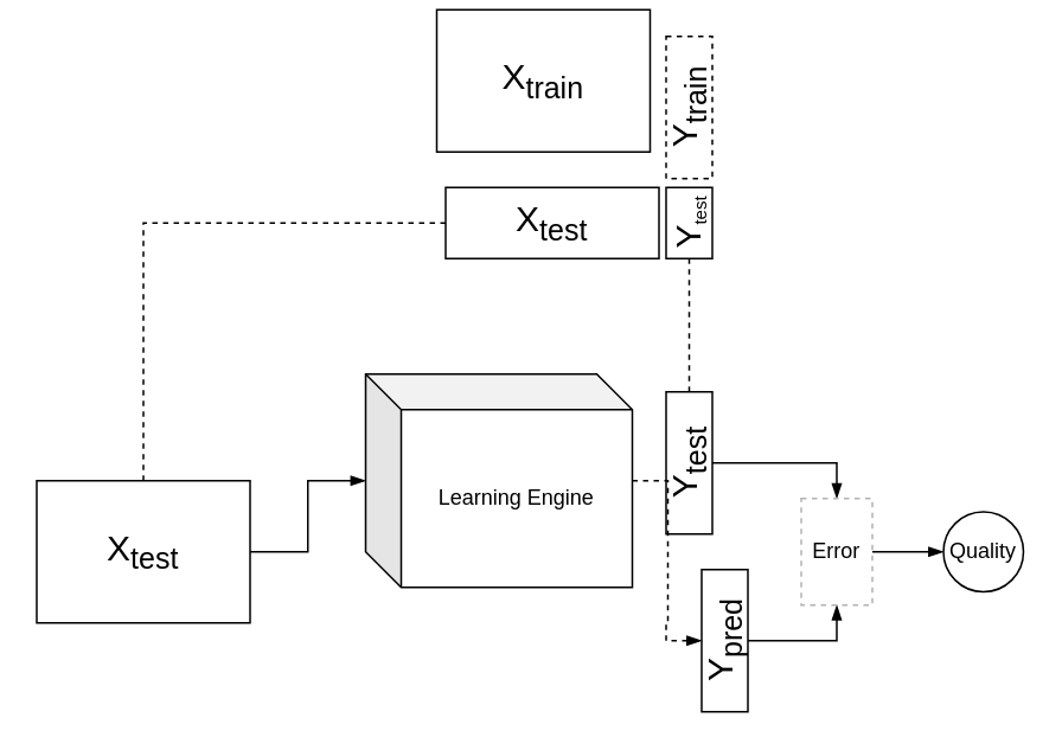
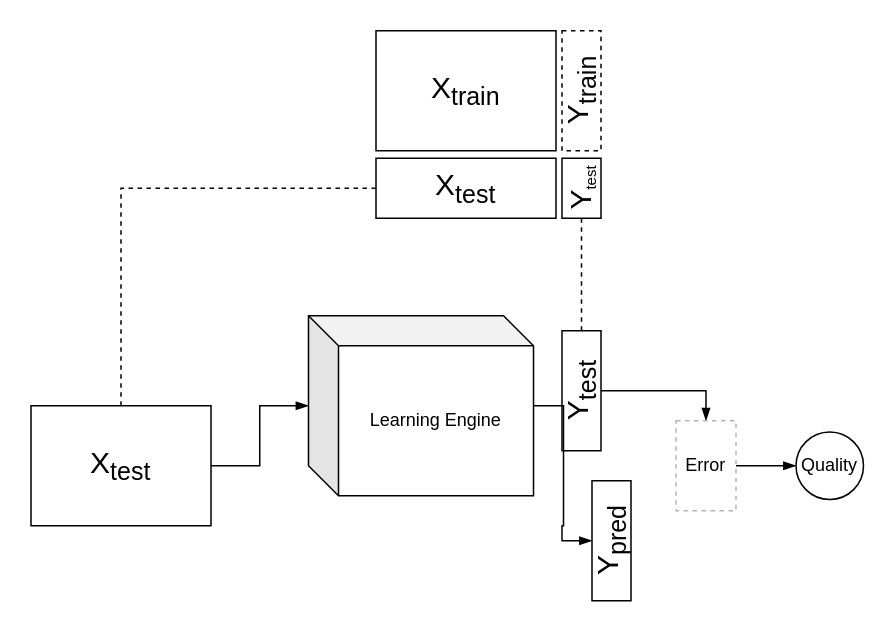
  <mxCell id="0" />
  <mxCell id="1" parent="0" />
  <mxCell id="2" style="edgeStyle=orthogonalEdgeStyle;rounded=0;orthogonalLoop=1;jettySize=auto;html=1;exitX=0;exitY=0.5;exitDx=0;exitDy=0;entryX=0.5;entryY=0;entryDx=0;entryDy=0;endArrow=none;endFill=0;dashed=1;" parent="1" source="4" target="11" edge="1"><mxGeometry relative="1" as="geometry" /></mxCell>
- <mxCell id="3" value="&lt;font style=&quot;font-size: 20px&quot;&gt;X&lt;sub&gt;train&lt;/sub&gt;&lt;/font&gt;" style="rounded=0;whiteSpace=wrap;html=1;fillColor=none;" parent="1" vertex="1"><mxGeometry x="245" y="5" width="120" height="80" as="geometry" /></mxCell>
+ <mxCell id="3" value="&lt;font style=&quot;font-size: 20px&quot;&gt;X&lt;sub&gt;train&lt;/sub&gt;&lt;/font&gt;" style="rounded=0;whiteSpace=wrap;html=1;fillColor=none;" parent="1" vertex="1"><mxGeometry x="250" y="20" width="120" height="80" as="geometry" /></mxCell>
  <mxCell id="4" value="&lt;font style=&quot;font-size: 20px&quot;&gt;X&lt;sub&gt;test&lt;/sub&gt;&lt;/font&gt;" style="rounded=0;whiteSpace=wrap;html=1;fillColor=none;" parent="1" vertex="1"><mxGeometry x="250" y="105" width="120" height="40" as="geometry" /></mxCell>
  <mxCell id="5" value="&lt;font style=&quot;font-size: 20px&quot;&gt;Y&lt;sub&gt;train&lt;/sub&gt;&lt;/font&gt;" style="rounded=0;whiteSpace=wrap;html=1;horizontal=0;fillColor=none;dashed=1;" parent="1" vertex="1"><mxGeometry x="374" y="20" width="26" height="80" as="geometry" /></mxCell>
  <mxCell id="6" style="edgeStyle=orthogonalEdgeStyle;rounded=0;orthogonalLoop=1;jettySize=auto;html=1;exitX=0.5;exitY=1;exitDx=0;exitDy=0;entryX=0.5;entryY=0;entryDx=0;entryDy=0;dashed=1;endArrow=none;endFill=0;" parent="1" source="7" target="15" edge="1"><mxGeometry relative="1" as="geometry" /></mxCell>
  <mxCell id="7" value="&lt;font style=&quot;font-size: 20px&quot;&gt;Y&lt;/font&gt;&lt;sub&gt;test&lt;/sub&gt;" style="rounded=0;whiteSpace=wrap;html=1;horizontal=0;fillColor=none;" parent="1" vertex="1"><mxGeometry x="374" y="105" width="26" height="40" as="geometry" /></mxCell>
- <mxCell id="8" style="edgeStyle=orthogonalEdgeStyle;rounded=0;orthogonalLoop=1;jettySize=auto;html=1;entryX=0;entryY=0.5;entryDx=0;entryDy=0;endArrow=blockThin;endFill=1;dashed=1;" parent="1" source="9" target="13" edge="1"><mxGeometry relative="1" as="geometry" /></mxCell>
+ <mxCell id="8" style="edgeStyle=orthogonalEdgeStyle;rounded=0;orthogonalLoop=1;jettySize=auto;html=1;entryX=0;entryY=0.5;entryDx=0;entryDy=0;endArrow=blockThin;endFill=1;" parent="1" source="9" target="13" edge="1"><mxGeometry relative="1" as="geometry" /></mxCell>
  <mxCell id="9" value="Learning Engine" style="shape=cube;whiteSpace=wrap;html=1;boundedLbl=1;backgroundOutline=1;darkOpacity=0.05;darkOpacity2=0.1;fillColor=none;" parent="1" vertex="1"><mxGeometry x="205" y="210" width="150" height="120" as="geometry" /></mxCell>
  <mxCell id="10" style="edgeStyle=orthogonalEdgeStyle;rounded=0;orthogonalLoop=1;jettySize=auto;html=1;endArrow=blockThin;endFill=1;" parent="1" source="11" target="9" edge="1"><mxGeometry relative="1" as="geometry" /></mxCell>
  <mxCell id="11" value="&lt;font style=&quot;font-size: 20px&quot;&gt;X&lt;sub&gt;test&lt;/sub&gt;&lt;/font&gt;" style="rounded=0;whiteSpace=wrap;html=1;fillColor=none;" parent="1" vertex="1"><mxGeometry x="20" y="270" width="120" height="80" as="geometry" /></mxCell>
- <mxCell id="12" style="edgeStyle=orthogonalEdgeStyle;rounded=0;orthogonalLoop=1;jettySize=auto;html=1;exitX=1;exitY=0.5;exitDx=0;exitDy=0;entryX=0.5;entryY=1;entryDx=0;entryDy=0;endArrow=blockThin;endFill=1;" parent="1" source="13" target="17" edge="1"><mxGeometry relative="1" as="geometry" /></mxCell>
  <mxCell id="13" value="&lt;font style=&quot;font-size: 20px&quot;&gt;Y&lt;sub&gt;pred&lt;/sub&gt;&lt;/font&gt;" style="rounded=0;whiteSpace=wrap;html=1;horizontal=0;fillColor=none;" parent="1" vertex="1"><mxGeometry x="394" y="320" width="26" height="80" as="geometry" /></mxCell>
  <mxCell id="14" style="edgeStyle=orthogonalEdgeStyle;rounded=0;orthogonalLoop=1;jettySize=auto;html=1;entryX=0.5;entryY=0;entryDx=0;entryDy=0;endArrow=blockThin;endFill=1;" parent="1" source="15" target="17" edge="1"><mxGeometry relative="1" as="geometry" /></mxCell>
  <mxCell id="15" value="&lt;font style=&quot;font-size: 20px&quot;&gt;Y&lt;sub&gt;test&lt;/sub&gt;&lt;/font&gt;" style="rounded=0;whiteSpace=wrap;html=1;horizontal=0;fillColor=none;" parent="1" vertex="1"><mxGeometry x="374" y="220" width="26" height="80" as="geometry" /></mxCell>
  <mxCell id="16" style="edgeStyle=orthogonalEdgeStyle;rounded=0;orthogonalLoop=1;jettySize=auto;html=1;endArrow=blockThin;endFill=1;" parent="1" source="17" edge="1"><mxGeometry relative="1" as="geometry"><mxPoint x="530" y="310" as="targetPoint" /></mxGeometry></mxCell>
  <mxCell id="17" value="Error" style="rounded=0;whiteSpace=wrap;html=1;strokeColor=#B3B3B3;fillColor=none;dashed=1;" parent="1" vertex="1"><mxGeometry x="450" y="280" width="40" height="60" as="geometry" /></mxCell>
  <mxCell id="18" value="Quality" style="ellipse;whiteSpace=wrap;html=1;aspect=fixed;strokeColor=#000000;fillColor=none;" parent="1" vertex="1"><mxGeometry x="530" y="287.5" width="45" height="45" as="geometry" /></mxCell>
